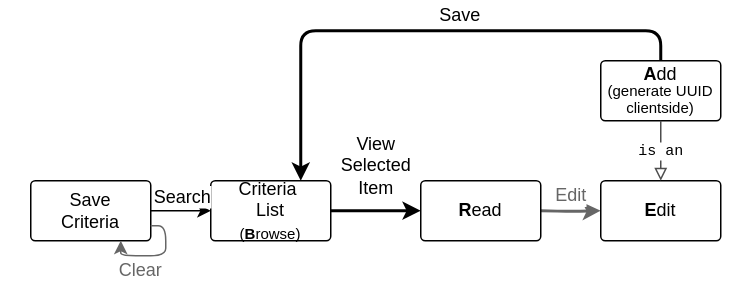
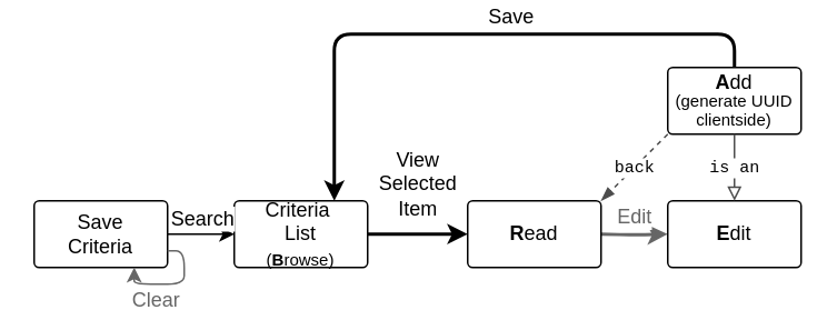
  <mxCell id="0" />
  <mxCell id="1" parent="0" />
  <mxCell id="2" value="View&lt;br&gt;Selected&lt;br&gt;Item" style="edgeStyle=orthogonalEdgeStyle;rounded=1;orthogonalLoop=1;jettySize=auto;html=1;align=center;fontSize=12;strokeWidth=2;" parent="1" source="3" target="5" edge="1"><mxGeometry y="30" relative="1" as="geometry"><mxPoint as="offset" /></mxGeometry></mxCell>
  <mxCell id="3" value="Criteria&amp;nbsp;&lt;br&gt;List&lt;br&gt;&lt;font style=&quot;font-size: 10px&quot;&gt;(&lt;b&gt;B&lt;/b&gt;rowse)&lt;/font&gt;" style="rounded=1;whiteSpace=wrap;html=1;strokeWidth=1;fontSize=12;align=center;horizontal=1;verticalAlign=middle;arcSize=6;container=0;absoluteArcSize=1;recursiveResize=0;collapsible=0;" parent="1" vertex="1"><mxGeometry x="140" y="119.97" width="80" height="40" as="geometry"><mxRectangle x="50" y="150" width="60" height="20" as="alternateBounds" /></mxGeometry></mxCell>
  <mxCell id="4" value="Edit" style="edgeStyle=orthogonalEdgeStyle;rounded=1;orthogonalLoop=1;jettySize=auto;html=1;align=center;fontSize=12;exitX=1;exitY=0.25;exitDx=0;exitDy=0;entryX=0;entryY=0.5;entryDx=0;entryDy=0;strokeColor=#666666;fontColor=#666666;strokeWidth=2;" parent="1" target="12" edge="1"><mxGeometry y="10" relative="1" as="geometry"><mxPoint as="offset" /><mxPoint x="540" y="139.97" as="targetPoint" /><mxPoint x="360" y="139.97" as="sourcePoint" /></mxGeometry></mxCell>
  <mxCell id="5" value="&lt;b&gt;R&lt;/b&gt;ead" style="rounded=1;whiteSpace=wrap;html=1;strokeWidth=1;fillColor=none;fontSize=12;align=center;horizontal=1;verticalAlign=middle;arcSize=6;container=0;absoluteArcSize=1;recursiveResize=0;collapsible=0;strokeColor=#000000;" parent="1" vertex="1"><mxGeometry x="280" y="119.97" width="80" height="40" as="geometry"><mxRectangle x="140" y="150" width="50" height="20" as="alternateBounds" /></mxGeometry></mxCell>
  <mxCell id="6" value="Save" style="edgeStyle=orthogonalEdgeStyle;rounded=1;jumpStyle=none;orthogonalLoop=1;jettySize=auto;html=1;exitX=0.5;exitY=0;exitDx=0;exitDy=0;entryX=0.75;entryY=0;entryDx=0;entryDy=0;startArrow=none;endArrow=classic;fontFamily=Helvetica;fontSize=12;fontColor=#000000;strokeWidth=2;" parent="1" source="7" target="3" edge="1"><mxGeometry x="-0.143" y="-10" relative="1" as="geometry"><Array as="points"><mxPoint x="440" y="20" /><mxPoint x="200" y="20" /></Array><mxPoint as="offset" /></mxGeometry></mxCell>
  <mxCell id="7" value="&lt;p style=&quot;line-height: 90%&quot;&gt;&lt;b&gt;A&lt;/b&gt;dd&lt;br&gt;&lt;font style=&quot;font-size: 10px ; line-height: 100%&quot;&gt;(generate UUID clientside)&lt;/font&gt;&lt;/p&gt;" style="rounded=1;whiteSpace=wrap;html=1;strokeWidth=1;fontSize=12;align=center;horizontal=1;verticalAlign=middle;arcSize=6;container=0;absoluteArcSize=1;recursiveResize=0;collapsible=0;" parent="1" vertex="1"><mxGeometry x="400" y="40" width="80" height="40" as="geometry" /></mxCell>
  <mxCell id="8" style="rounded=1;jumpStyle=none;orthogonalLoop=1;jettySize=auto;html=1;labelBackgroundColor=#ffffff;startArrow=none;endArrow=classic;strokeColor=#000000;fontFamily=Helvetica;fontSize=12;fontColor=#000000;exitX=1;exitY=0.5;exitDx=0;exitDy=0;" parent="1" source="10" edge="1"><mxGeometry relative="1" as="geometry"><mxPoint x="140" y="-30" as="sourcePoint" /><mxPoint x="140" y="140" as="targetPoint" /></mxGeometry></mxCell>
  <mxCell id="9" value="Search" style="text;html=1;align=center;verticalAlign=middle;resizable=0;points=[];labelBackgroundColor=#ffffff;fontSize=12;fontFamily=Helvetica;fontColor=#000000;" parent="8" connectable="0" vertex="1"><mxGeometry x="-0.392" y="-1" relative="1" as="geometry"><mxPoint x="8" y="-11" as="offset" /></mxGeometry></mxCell>
  <mxCell id="10" value="Save&lt;br&gt;Criteria" style="rounded=1;whiteSpace=wrap;html=1;strokeWidth=1;fontSize=12;align=center;horizontal=1;verticalAlign=middle;arcSize=6;container=0;absoluteArcSize=1;recursiveResize=0;collapsible=0;" parent="1" vertex="1"><mxGeometry x="20" y="120" width="80" height="40" as="geometry"><mxRectangle x="50" y="150" width="60" height="20" as="alternateBounds" /></mxGeometry></mxCell>
  <mxCell id="11" value="Clear" style="edgeStyle=orthogonalEdgeStyle;rounded=1;jumpStyle=none;orthogonalLoop=1;jettySize=auto;html=1;entryX=0.75;entryY=1;entryDx=0;entryDy=0;labelBackgroundColor=#ffffff;startArrow=none;endArrow=classic;strokeColor=#666666;fontFamily=Helvetica;fontSize=12;fontColor=#666666;" parent="1" target="10" edge="1"><mxGeometry x="0.333" y="10" relative="1" as="geometry"><Array as="points"><mxPoint x="110" y="150" /><mxPoint x="110" y="170" /><mxPoint x="80" y="170" /></Array><mxPoint as="offset" /><mxPoint x="100" y="150" as="sourcePoint" /></mxGeometry></mxCell>
  <mxCell id="12" value="&lt;b&gt;E&lt;/b&gt;dit" style="rounded=1;whiteSpace=wrap;html=1;strokeWidth=1;fontSize=12;align=center;horizontal=1;verticalAlign=middle;arcSize=6;container=0;absoluteArcSize=1;recursiveResize=0;collapsible=0;" parent="1" vertex="1"><mxGeometry x="400" y="119.97" width="80" height="40" as="geometry" /></mxCell>
  <mxCell id="13" value="is an" style="rounded=1;orthogonalLoop=1;jettySize=auto;html=1;entryX=0.5;entryY=0;entryDx=0;entryDy=0;startArrow=none;startFill=0;endArrow=block;endFill=0;strokeColor=#4D4D4D;fontFamily=Courier New;fontSize=10;fontColor=#000000;exitX=0.5;exitY=1;exitDx=0;exitDy=0;" parent="1" source="7" target="12" edge="1"><mxGeometry x="0.001" relative="1" as="geometry"><mxPoint as="offset" /></mxGeometry></mxCell>
+ <mxCell id="14" value="back" style="edgeStyle=none;rounded=1;orthogonalLoop=1;jettySize=auto;html=1;entryX=1;entryY=0;entryDx=0;entryDy=0;startArrow=none;startFill=0;endArrow=blockThin;endFill=1;strokeColor=#4D4D4D;fontFamily=Courier New;fontSize=10;fontColor=#000000;exitX=0;exitY=1;exitDx=0;exitDy=0;dashed=1;" parent="1" source="7" target="5" edge="1"><mxGeometry relative="1" as="geometry" /></mxCell>
